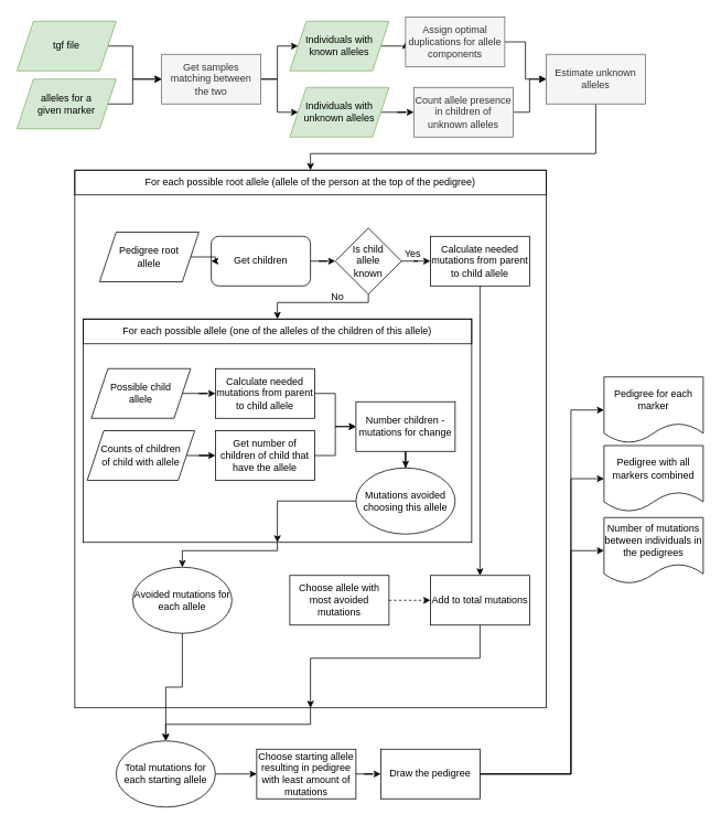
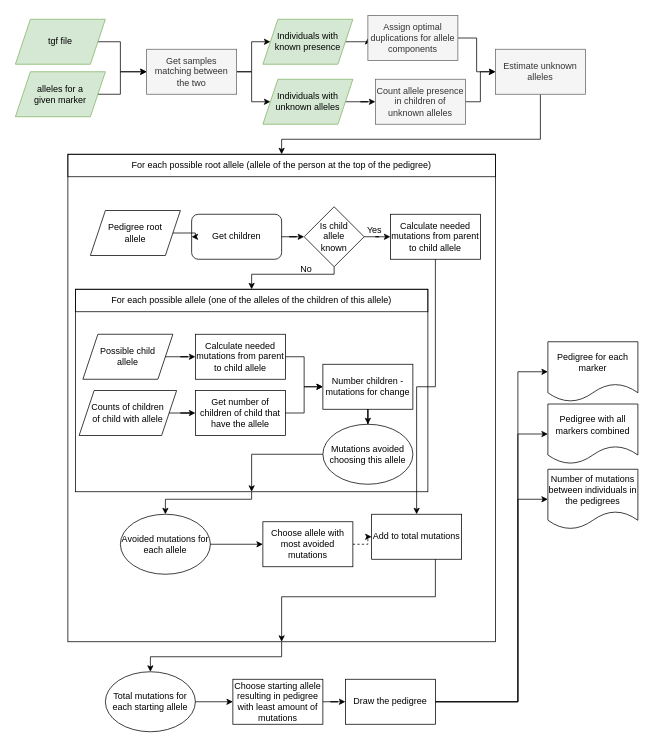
  <mxCell id="0" />
  <mxCell id="1" parent="0" />
  <mxCell id="2" style="edgeStyle=orthogonalEdgeStyle;rounded=0;orthogonalLoop=1;jettySize=auto;html=1;entryX=0.5;entryY=0;entryDx=0;entryDy=0;" edge="1" parent="1" source="3" target="55"><mxGeometry relative="1" as="geometry"><Array as="points"><mxPoint x="375" y="875" /><mxPoint x="200" y="875" /></Array></mxGeometry></mxCell>
  <mxCell id="3" value="" style="rounded=0;whiteSpace=wrap;html=1;fillColor=none;" vertex="1" parent="1"><mxGeometry x="90" y="205" width="570" height="650" as="geometry" /></mxCell>
  <mxCell id="4" style="edgeStyle=orthogonalEdgeStyle;rounded=0;orthogonalLoop=1;jettySize=auto;html=1;entryX=0;entryY=0.5;entryDx=0;entryDy=0;" edge="1" parent="1" source="5" target="10"><mxGeometry relative="1" as="geometry"><Array as="points"><mxPoint x="160" y="55" /><mxPoint x="160" y="95" /></Array></mxGeometry></mxCell>
  <mxCell id="5" value="tgf file" style="shape=parallelogram;perimeter=parallelogramPerimeter;whiteSpace=wrap;html=1;fixedSize=1;fillColor=#d5e8d4;strokeColor=#82b366;" vertex="1" parent="1"><mxGeometry x="20" y="25" width="120" height="60" as="geometry" /></mxCell>
  <mxCell id="6" style="edgeStyle=orthogonalEdgeStyle;rounded=0;orthogonalLoop=1;jettySize=auto;html=1;entryX=0;entryY=0.5;entryDx=0;entryDy=0;" edge="1" parent="1" source="7" target="10"><mxGeometry relative="1" as="geometry"><Array as="points"><mxPoint x="160" y="125" /><mxPoint x="160" y="95" /></Array></mxGeometry></mxCell>
  <mxCell id="7" value="alleles for a &lt;br&gt;given marker" style="shape=parallelogram;perimeter=parallelogramPerimeter;whiteSpace=wrap;html=1;fixedSize=1;fillColor=#d5e8d4;strokeColor=#82b366;" vertex="1" parent="1"><mxGeometry x="20" y="95" width="120" height="60" as="geometry" /></mxCell>
  <mxCell id="8" style="edgeStyle=orthogonalEdgeStyle;rounded=0;orthogonalLoop=1;jettySize=auto;html=1;entryX=0;entryY=0.5;entryDx=0;entryDy=0;" edge="1" parent="1" source="10" target="14"><mxGeometry relative="1" as="geometry" /></mxCell>
  <mxCell id="9" style="edgeStyle=orthogonalEdgeStyle;rounded=0;orthogonalLoop=1;jettySize=auto;html=1;entryX=0;entryY=0.5;entryDx=0;entryDy=0;" edge="1" parent="1" source="10" target="16"><mxGeometry relative="1" as="geometry" /></mxCell>
  <mxCell id="10" value="Get samples matching between &lt;br&gt;the two" style="rounded=0;whiteSpace=wrap;html=1;fillColor=#f5f5f5;strokeColor=#666666;fontColor=#333333;" vertex="1" parent="1"><mxGeometry x="195" y="65" width="120" height="60" as="geometry" /></mxCell>
  <mxCell id="11" style="edgeStyle=orthogonalEdgeStyle;rounded=0;orthogonalLoop=1;jettySize=auto;html=1;entryX=0;entryY=0.5;entryDx=0;entryDy=0;" edge="1" parent="1" source="12" target="25"><mxGeometry relative="1" as="geometry" /></mxCell>
  <mxCell id="12" value="Pedigree root &lt;br&gt;allele" style="shape=parallelogram;perimeter=parallelogramPerimeter;whiteSpace=wrap;html=1;fixedSize=1;" vertex="1" parent="1"><mxGeometry x="120" y="280" width="120" height="60" as="geometry" /></mxCell>
  <mxCell id="13" style="edgeStyle=orthogonalEdgeStyle;rounded=0;orthogonalLoop=1;jettySize=auto;html=1;entryX=0;entryY=0.5;entryDx=0;entryDy=0;" edge="1" parent="1" source="14" target="18"><mxGeometry relative="1" as="geometry" /></mxCell>
- <mxCell id="14" value="Individuals with known alleles" style="shape=parallelogram;perimeter=parallelogramPerimeter;whiteSpace=wrap;html=1;fixedSize=1;fillColor=#d5e8d4;strokeColor=#82b366;" vertex="1" parent="1"><mxGeometry x="350" y="25" width="120" height="60" as="geometry" /></mxCell>
+ <mxCell id="14" value="Individuals with known presence" style="shape=parallelogram;perimeter=parallelogramPerimeter;whiteSpace=wrap;html=1;fixedSize=1;fillColor=#d5e8d4;strokeColor=#82b366;" vertex="1" parent="1"><mxGeometry x="350" y="25" width="120" height="60" as="geometry" /></mxCell>
  <mxCell id="15" style="edgeStyle=orthogonalEdgeStyle;rounded=0;orthogonalLoop=1;jettySize=auto;html=1;entryX=0;entryY=0.5;entryDx=0;entryDy=0;" edge="1" parent="1" source="16" target="20"><mxGeometry relative="1" as="geometry" /></mxCell>
  <mxCell id="16" value="Individuals with unknown alleles" style="shape=parallelogram;perimeter=parallelogramPerimeter;whiteSpace=wrap;html=1;fixedSize=1;fillColor=#d5e8d4;strokeColor=#82b366;" vertex="1" parent="1"><mxGeometry x="350" y="105" width="120" height="60" as="geometry" /></mxCell>
  <mxCell id="17" style="edgeStyle=orthogonalEdgeStyle;rounded=0;orthogonalLoop=1;jettySize=auto;html=1;" edge="1" parent="1" source="18" target="22"><mxGeometry relative="1" as="geometry" /></mxCell>
  <mxCell id="18" value="Assign optimal duplications for allele components" style="rounded=0;whiteSpace=wrap;html=1;fillColor=#f5f5f5;fontColor=#333333;strokeColor=#666666;" vertex="1" parent="1"><mxGeometry x="490" y="20" width="120" height="60" as="geometry" /></mxCell>
  <mxCell id="19" style="edgeStyle=orthogonalEdgeStyle;rounded=0;orthogonalLoop=1;jettySize=auto;html=1;entryX=0;entryY=0.5;entryDx=0;entryDy=0;" edge="1" parent="1" source="20" target="22"><mxGeometry relative="1" as="geometry" /></mxCell>
  <mxCell id="20" value="Count allele presence in children of unknown alleles" style="rounded=0;whiteSpace=wrap;html=1;fillColor=#f5f5f5;fontColor=#333333;strokeColor=#666666;" vertex="1" parent="1"><mxGeometry x="500" y="105" width="120" height="60" as="geometry" /></mxCell>
  <mxCell id="21" style="edgeStyle=orthogonalEdgeStyle;rounded=0;orthogonalLoop=1;jettySize=auto;html=1;entryX=0.5;entryY=0;entryDx=0;entryDy=0;" edge="1" parent="1" source="22" target="23"><mxGeometry relative="1" as="geometry"><Array as="points"><mxPoint x="720" y="185" /><mxPoint x="375" y="185" /></Array></mxGeometry></mxCell>
  <mxCell id="22" value="Estimate unknown alleles" style="rounded=0;whiteSpace=wrap;html=1;fillColor=#f5f5f5;fontColor=#333333;strokeColor=#666666;" vertex="1" parent="1"><mxGeometry x="660" y="65" width="120" height="60" as="geometry" /></mxCell>
  <mxCell id="23" value="For each possible root allele (allele of the person at the top of the pedigree)" style="rounded=0;whiteSpace=wrap;html=1;fillColor=none;" vertex="1" parent="1"><mxGeometry x="90" y="205" width="570" height="30" as="geometry" /></mxCell>
  <mxCell id="24" style="edgeStyle=orthogonalEdgeStyle;rounded=0;orthogonalLoop=1;jettySize=auto;html=1;entryX=0;entryY=0.5;entryDx=0;entryDy=0;" edge="1" parent="1" source="25" target="32"><mxGeometry relative="1" as="geometry" /></mxCell>
  <mxCell id="25" value="Get children" style="whiteSpace=wrap;html=1;fillColor=none;rounded=1;" vertex="1" parent="1"><mxGeometry x="255" y="285" width="120" height="60" as="geometry" /></mxCell>
  <mxCell id="26" style="edgeStyle=orthogonalEdgeStyle;rounded=0;orthogonalLoop=1;jettySize=auto;html=1;exitX=0.5;exitY=1;exitDx=0;exitDy=0;entryX=0.5;entryY=0;entryDx=0;entryDy=0;" edge="1" parent="1" source="27" target="47"><mxGeometry relative="1" as="geometry"><Array as="points"><mxPoint x="335" y="665" /><mxPoint x="220" y="665" /></Array></mxGeometry></mxCell>
  <mxCell id="27" value="" style="rounded=0;whiteSpace=wrap;html=1;fillColor=none;" vertex="1" parent="1"><mxGeometry x="100" y="385" width="470" height="270" as="geometry" /></mxCell>
  <mxCell id="28" value="" style="edgeStyle=orthogonalEdgeStyle;rounded=0;orthogonalLoop=1;jettySize=auto;html=1;" edge="1" parent="1" source="29" target="34"><mxGeometry relative="1" as="geometry" /></mxCell>
  <mxCell id="29" value="Possible child &lt;br&gt;allele" style="shape=parallelogram;perimeter=parallelogramPerimeter;whiteSpace=wrap;html=1;fixedSize=1;fillColor=none;" vertex="1" parent="1"><mxGeometry x="110" y="445" width="120" height="60" as="geometry" /></mxCell>
  <mxCell id="30" style="edgeStyle=orthogonalEdgeStyle;rounded=0;orthogonalLoop=1;jettySize=auto;html=1;entryX=0;entryY=0.5;entryDx=0;entryDy=0;" edge="1" parent="1" source="32" target="45"><mxGeometry relative="1" as="geometry" /></mxCell>
  <mxCell id="31" style="edgeStyle=orthogonalEdgeStyle;rounded=0;orthogonalLoop=1;jettySize=auto;html=1;entryX=0.5;entryY=0;entryDx=0;entryDy=0;" edge="1" parent="1" source="32" target="43"><mxGeometry relative="1" as="geometry"><Array as="points"><mxPoint x="445" y="365" /><mxPoint x="335" y="365" /></Array></mxGeometry></mxCell>
  <mxCell id="32" value="Is child &lt;br&gt;allele &lt;br&gt;known" style="rhombus;whiteSpace=wrap;html=1;fillColor=none;" vertex="1" parent="1"><mxGeometry x="405" y="275" width="80" height="80" as="geometry" /></mxCell>
  <mxCell id="33" style="edgeStyle=orthogonalEdgeStyle;rounded=0;orthogonalLoop=1;jettySize=auto;html=1;entryX=0;entryY=0.5;entryDx=0;entryDy=0;" edge="1" parent="1" source="34" target="40"><mxGeometry relative="1" as="geometry" /></mxCell>
  <mxCell id="34" value="Calculate needed mutations from parent to child allele" style="whiteSpace=wrap;html=1;fillColor=none;" vertex="1" parent="1"><mxGeometry x="260" y="445" width="120" height="60" as="geometry" /></mxCell>
  <mxCell id="35" style="edgeStyle=orthogonalEdgeStyle;rounded=0;orthogonalLoop=1;jettySize=auto;html=1;entryX=0;entryY=0.5;entryDx=0;entryDy=0;" edge="1" parent="1" source="36" target="40"><mxGeometry relative="1" as="geometry" /></mxCell>
  <mxCell id="36" value="Get number of children of child that have the allele" style="rounded=0;whiteSpace=wrap;html=1;fillColor=none;" vertex="1" parent="1"><mxGeometry x="260" y="520" width="120" height="60" as="geometry" /></mxCell>
  <mxCell id="37" style="edgeStyle=orthogonalEdgeStyle;rounded=0;orthogonalLoop=1;jettySize=auto;html=1;entryX=0;entryY=0.5;entryDx=0;entryDy=0;" edge="1" parent="1" source="38" target="36"><mxGeometry relative="1" as="geometry" /></mxCell>
  <mxCell id="38" value="Counts of children &lt;br&gt;of child with allele" style="shape=parallelogram;perimeter=parallelogramPerimeter;whiteSpace=wrap;html=1;fixedSize=1;fillColor=none;" vertex="1" parent="1"><mxGeometry x="105" y="520" width="130" height="60" as="geometry" /></mxCell>
  <mxCell id="39" style="edgeStyle=orthogonalEdgeStyle;rounded=0;orthogonalLoop=1;jettySize=auto;html=1;entryX=0.5;entryY=0;entryDx=0;entryDy=0;" edge="1" parent="1" source="40" target="42"><mxGeometry relative="1" as="geometry" /></mxCell>
  <mxCell id="40" value="Number children - mutations for change" style="rounded=0;whiteSpace=wrap;html=1;fillColor=none;" vertex="1" parent="1"><mxGeometry x="430" y="485" width="120" height="60" as="geometry" /></mxCell>
  <mxCell id="41" style="edgeStyle=orthogonalEdgeStyle;rounded=0;orthogonalLoop=1;jettySize=auto;html=1;entryX=0.5;entryY=1;entryDx=0;entryDy=0;" edge="1" parent="1" source="42" target="27"><mxGeometry relative="1" as="geometry"><Array as="points"><mxPoint x="335" y="605" /></Array></mxGeometry></mxCell>
  <mxCell id="42" value="Mutations avoided choosing this allele" style="ellipse;whiteSpace=wrap;html=1;fillColor=none;" vertex="1" parent="1"><mxGeometry x="430" y="565" width="120" height="80" as="geometry" /></mxCell>
  <mxCell id="43" value="For each possible allele (one of the alleles of the children of this allele)" style="rounded=0;whiteSpace=wrap;html=1;fillColor=none;" vertex="1" parent="1"><mxGeometry x="100" y="385" width="470" height="30" as="geometry" /></mxCell>
  <mxCell id="44" style="edgeStyle=orthogonalEdgeStyle;rounded=0;orthogonalLoop=1;jettySize=auto;html=1;" edge="1" parent="1" source="45" target="51"><mxGeometry relative="1" as="geometry" /></mxCell>
  <mxCell id="45" value="Calculate needed mutations from parent to child allele" style="whiteSpace=wrap;html=1;fillColor=none;" vertex="1" parent="1"><mxGeometry x="520" y="285" width="120" height="60" as="geometry" /></mxCell>
- <mxCell id="46" style="edgeStyle=orthogonalEdgeStyle;rounded=0;orthogonalLoop=1;jettySize=auto;html=1;" edge="1" parent="1" source="47" target="55"><mxGeometry relative="1" as="geometry" /></mxCell>
+ <mxCell id="46" style="edgeStyle=orthogonalEdgeStyle;rounded=0;orthogonalLoop=1;jettySize=auto;html=1;entryX=0;entryY=0.5;entryDx=0;entryDy=0;" edge="1" parent="1" source="47" target="49"><mxGeometry relative="1" as="geometry" /></mxCell>
  <mxCell id="47" value="Avoided mutations for each allele" style="ellipse;whiteSpace=wrap;html=1;fillColor=none;" vertex="1" parent="1"><mxGeometry x="160" y="685" width="120" height="80" as="geometry" /></mxCell>
  <mxCell id="48" style="edgeStyle=orthogonalEdgeStyle;rounded=0;orthogonalLoop=1;jettySize=auto;html=1;dashed=1;" edge="1" parent="1" source="49" target="51"><mxGeometry relative="1" as="geometry" /></mxCell>
  <mxCell id="49" value="Choose allele with most avoided mutations" style="rounded=0;whiteSpace=wrap;html=1;fillColor=none;" vertex="1" parent="1"><mxGeometry x="350" y="695" width="120" height="60" as="geometry" /></mxCell>
  <mxCell id="50" style="edgeStyle=orthogonalEdgeStyle;rounded=0;orthogonalLoop=1;jettySize=auto;html=1;entryX=0.5;entryY=1;entryDx=0;entryDy=0;" edge="1" parent="1" source="51" target="3"><mxGeometry relative="1" as="geometry"><Array as="points"><mxPoint x="580" y="795" /><mxPoint x="375" y="795" /></Array></mxGeometry></mxCell>
- <mxCell id="51" value="Add to total mutations" style="rounded=0;whiteSpace=wrap;html=1;fillColor=none;" vertex="1" parent="1"><mxGeometry x="520" y="695" width="120" height="60" as="geometry" /></mxCell>
+ <mxCell id="51" value="Add to total mutations" style="rounded=0;whiteSpace=wrap;html=1;fillColor=none;" vertex="1" parent="1"><mxGeometry x="495" y="685" width="120" height="60" as="geometry" /></mxCell>
  <mxCell id="52" value="Yes" style="text;html=1;strokeColor=none;fillColor=none;align=center;verticalAlign=middle;whiteSpace=wrap;rounded=0;" vertex="1" parent="1"><mxGeometry x="469" y="291" width="60" height="30" as="geometry" /></mxCell>
  <mxCell id="53" value="No" style="text;html=1;strokeColor=none;fillColor=none;align=center;verticalAlign=middle;whiteSpace=wrap;rounded=0;" vertex="1" parent="1"><mxGeometry x="378" y="343" width="60" height="30" as="geometry" /></mxCell>
  <mxCell id="54" value="" style="edgeStyle=orthogonalEdgeStyle;rounded=0;orthogonalLoop=1;jettySize=auto;html=1;" edge="1" parent="1" source="55" target="57"><mxGeometry relative="1" as="geometry" /></mxCell>
  <mxCell id="55" value="Total mutations for each starting allele" style="ellipse;whiteSpace=wrap;html=1;fillColor=none;" vertex="1" parent="1"><mxGeometry x="140" y="895" width="120" height="80" as="geometry" /></mxCell>
  <mxCell id="56" style="edgeStyle=orthogonalEdgeStyle;rounded=0;orthogonalLoop=1;jettySize=auto;html=1;entryX=0;entryY=0.5;entryDx=0;entryDy=0;" edge="1" parent="1" source="57" target="61"><mxGeometry relative="1" as="geometry" /></mxCell>
  <mxCell id="57" value="Choose starting allele resulting in pedigree with least amount of mutations" style="whiteSpace=wrap;html=1;fillColor=none;" vertex="1" parent="1"><mxGeometry x="310" y="905" width="120" height="60" as="geometry" /></mxCell>
  <mxCell id="58" style="edgeStyle=orthogonalEdgeStyle;rounded=0;orthogonalLoop=1;jettySize=auto;html=1;entryX=0;entryY=0.5;entryDx=0;entryDy=0;" edge="1" parent="1" source="61" target="62"><mxGeometry relative="1" as="geometry"><Array as="points"><mxPoint x="690" y="935" /><mxPoint x="690" y="495" /></Array></mxGeometry></mxCell>
  <mxCell id="59" style="edgeStyle=orthogonalEdgeStyle;rounded=0;orthogonalLoop=1;jettySize=auto;html=1;entryX=0;entryY=0.5;entryDx=0;entryDy=0;" edge="1" parent="1" source="61" target="63"><mxGeometry relative="1" as="geometry"><Array as="points"><mxPoint x="690" y="935" /><mxPoint x="690" y="578" /></Array></mxGeometry></mxCell>
  <mxCell id="60" style="edgeStyle=orthogonalEdgeStyle;rounded=0;orthogonalLoop=1;jettySize=auto;html=1;entryX=0;entryY=0.5;entryDx=0;entryDy=0;" edge="1" parent="1" source="61" target="64"><mxGeometry relative="1" as="geometry"><Array as="points"><mxPoint x="690" y="935" /><mxPoint x="690" y="665" /></Array></mxGeometry></mxCell>
  <mxCell id="61" value="Draw the pedigree" style="rounded=0;whiteSpace=wrap;html=1;fillColor=none;" vertex="1" parent="1"><mxGeometry x="460" y="905" width="120" height="60" as="geometry" /></mxCell>
  <mxCell id="62" value="Pedigree for each marker" style="shape=document;whiteSpace=wrap;html=1;boundedLbl=1;fillColor=none;" vertex="1" parent="1"><mxGeometry x="730" y="455" width="120" height="80" as="geometry" /></mxCell>
  <mxCell id="63" value="Pedigree with all markers combined" style="shape=document;whiteSpace=wrap;html=1;boundedLbl=1;fillColor=none;" vertex="1" parent="1"><mxGeometry x="730" y="538" width="120" height="80" as="geometry" /></mxCell>
  <mxCell id="64" value="Number of mutations between individuals in the pedigrees" style="shape=document;whiteSpace=wrap;html=1;boundedLbl=1;fillColor=none;" vertex="1" parent="1"><mxGeometry x="730" y="625" width="120" height="80" as="geometry" /></mxCell>
